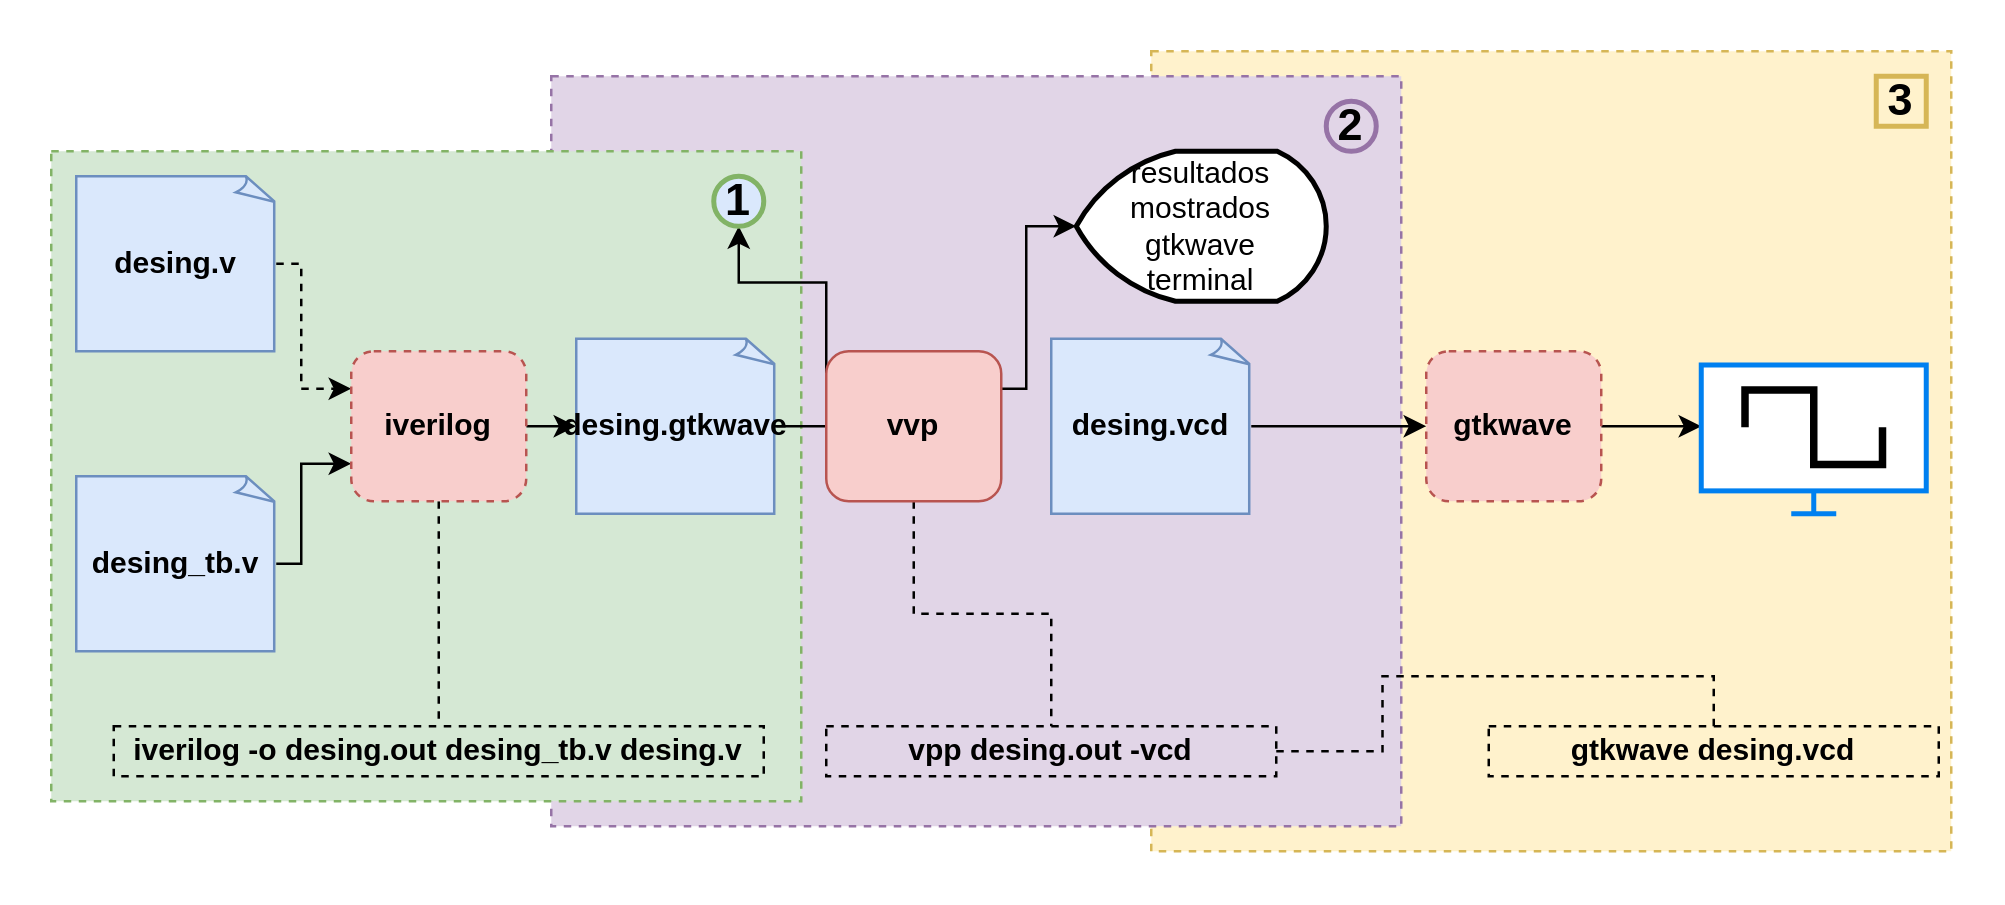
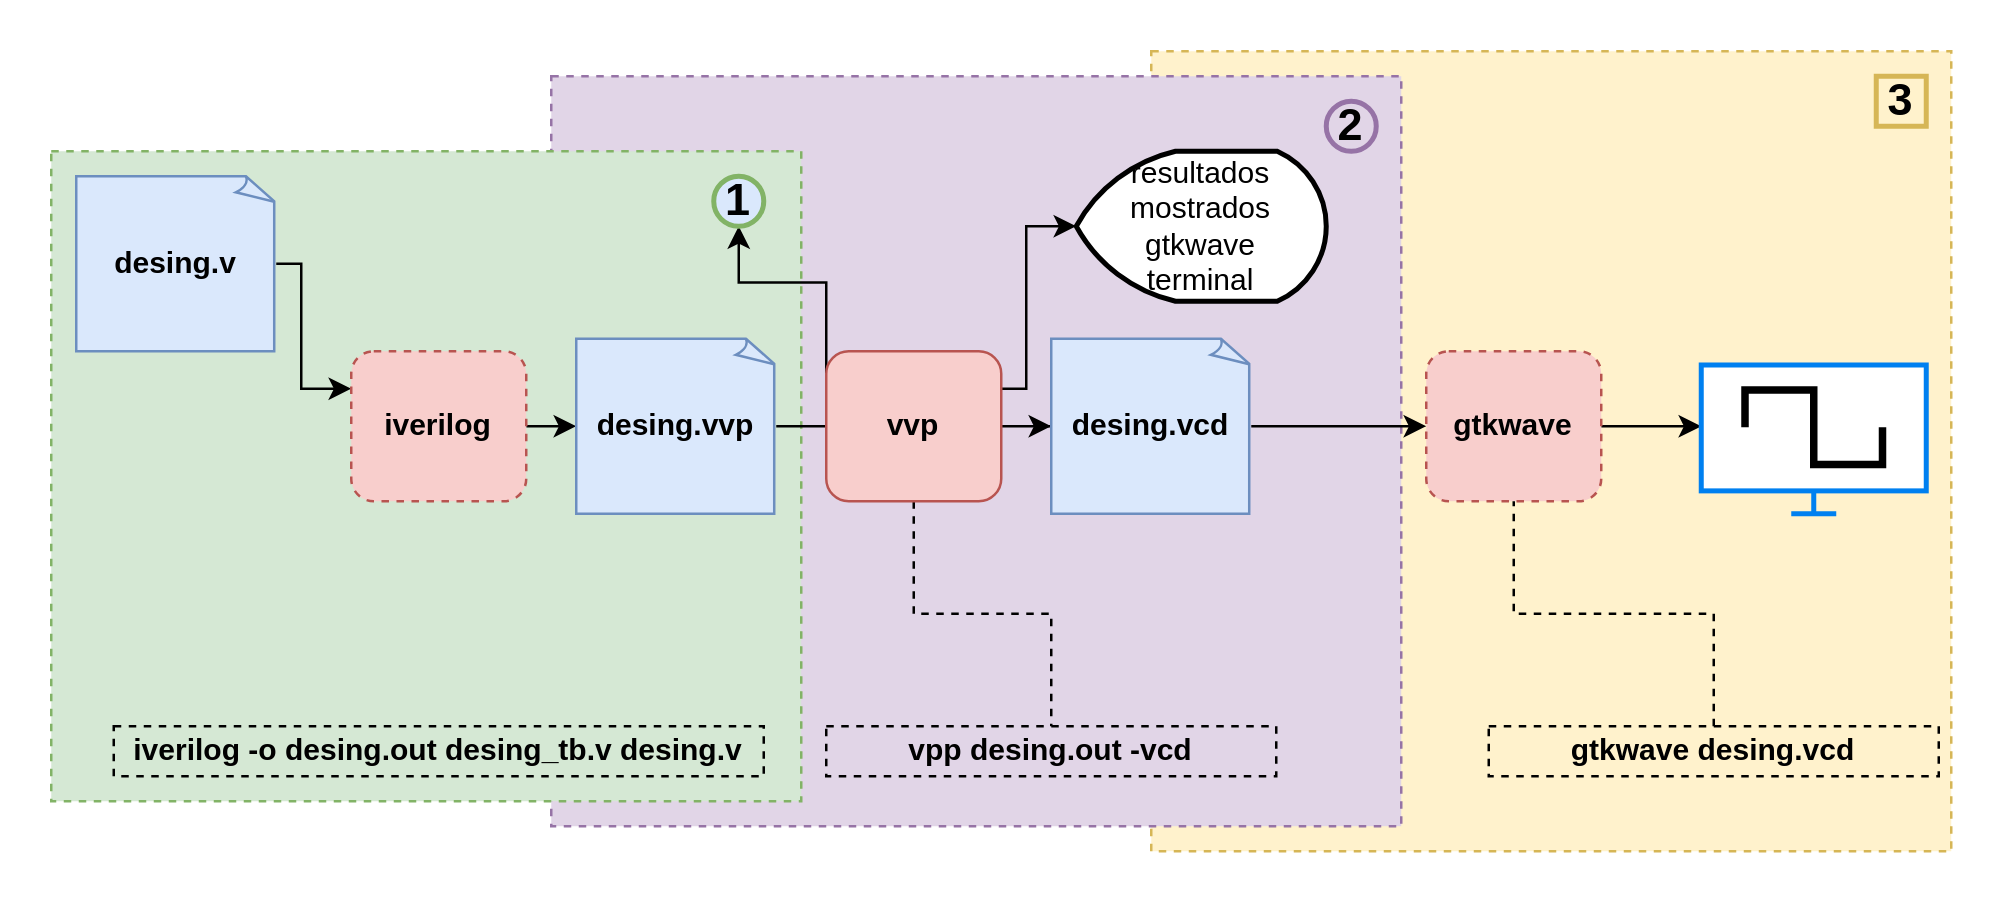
  <mxCell id="0" />
  <mxCell id="1" parent="0" />
  <mxCell id="2" value="" style="rounded=0;whiteSpace=wrap;html=1;dashed=1;fillColor=#fff2cc;strokeColor=#d6b656;" parent="1" vertex="1"><mxGeometry x="460" y="20" width="320" height="320" as="geometry" /></mxCell>
  <mxCell id="3" value="" style="rounded=0;whiteSpace=wrap;html=1;dashed=1;fillColor=#e1d5e7;strokeColor=#9673a6;" parent="1" vertex="1"><mxGeometry x="220" y="30" width="340" height="300" as="geometry" /></mxCell>
  <mxCell id="4" value="" style="rounded=0;whiteSpace=wrap;html=1;dashed=1;fillColor=#d5e8d4;strokeColor=#82b366;" parent="1" vertex="1"><mxGeometry x="20" y="60" width="300" height="260" as="geometry" /></mxCell>
- <mxCell id="5" style="edgeStyle=orthogonalEdgeStyle;rounded=0;orthogonalLoop=1;jettySize=auto;html=1;exitX=1;exitY=0.5;exitDx=0;exitDy=0;exitPerimeter=0;entryX=0;entryY=0.25;entryDx=0;entryDy=0;dashed=1;" parent="1" source="6" target="11" edge="1"><mxGeometry relative="1" as="geometry"><Array as="points"><mxPoint x="120" y="105" /><mxPoint x="120" y="155" /></Array></mxGeometry></mxCell>
+ <mxCell id="5" style="edgeStyle=orthogonalEdgeStyle;rounded=0;orthogonalLoop=1;jettySize=auto;html=1;exitX=1;exitY=0.5;exitDx=0;exitDy=0;exitPerimeter=0;entryX=0;entryY=0.25;entryDx=0;entryDy=0;" parent="1" source="6" target="11" edge="1"><mxGeometry relative="1" as="geometry"><Array as="points"><mxPoint x="120" y="105" /><mxPoint x="120" y="155" /></Array></mxGeometry></mxCell>
  <mxCell id="6" value="desing.v" style="whiteSpace=wrap;html=1;shape=mxgraph.basic.document;fillColor=#dae8fc;strokeColor=#6c8ebf;fontStyle=1" parent="1" vertex="1"><mxGeometry x="30" y="70" width="80" height="70" as="geometry" /></mxCell>
- <mxCell id="7" style="edgeStyle=orthogonalEdgeStyle;rounded=0;orthogonalLoop=1;jettySize=auto;html=1;exitX=1;exitY=0.5;exitDx=0;exitDy=0;exitPerimeter=0;entryX=0;entryY=0.75;entryDx=0;entryDy=0;" parent="1" source="8" target="11" edge="1"><mxGeometry relative="1" as="geometry"><Array as="points"><mxPoint x="120" y="225" /><mxPoint x="120" y="185" /></Array></mxGeometry></mxCell>
- <mxCell id="8" value="desing_tb.v" style="whiteSpace=wrap;html=1;shape=mxgraph.basic.document;fillColor=#dae8fc;strokeColor=#6c8ebf;fontStyle=1" parent="1" vertex="1"><mxGeometry x="30" y="190" width="80" height="70" as="geometry" /></mxCell>
  <mxCell id="9" style="edgeStyle=orthogonalEdgeStyle;rounded=0;orthogonalLoop=1;jettySize=auto;html=1;exitX=1;exitY=0.5;exitDx=0;exitDy=0;entryX=0;entryY=0.5;entryDx=0;entryDy=0;entryPerimeter=0;" parent="1" source="11" target="13" edge="1"><mxGeometry relative="1" as="geometry" /></mxCell>
- <mxCell id="10" style="edgeStyle=orthogonalEdgeStyle;rounded=0;orthogonalLoop=1;jettySize=auto;html=1;exitX=0.5;exitY=1;exitDx=0;exitDy=0;entryX=0.5;entryY=0;entryDx=0;entryDy=0;endArrow=none;endFill=0;dashed=1;" parent="1" source="11" target="23" edge="1"><mxGeometry relative="1" as="geometry" /></mxCell>
  <mxCell id="11" value="iverilog" style="rounded=1;whiteSpace=wrap;html=1;fontStyle=1;fillColor=#f8cecc;strokeColor=#b85450;dashed=1;" parent="1" vertex="1"><mxGeometry x="140" y="140" width="70" height="60" as="geometry" /></mxCell>
  <mxCell id="12" style="edgeStyle=orthogonalEdgeStyle;rounded=0;orthogonalLoop=1;jettySize=auto;html=1;exitX=1;exitY=0.5;exitDx=0;exitDy=0;exitPerimeter=0;" parent="1" source="13" target="29" edge="1"><mxGeometry relative="1" as="geometry" /></mxCell>
- <mxCell id="13" value="desing.gtkwave" style="whiteSpace=wrap;html=1;shape=mxgraph.basic.document;fillColor=#dae8fc;strokeColor=#6c8ebf;fontStyle=1" parent="1" vertex="1"><mxGeometry x="230" y="135" width="80" height="70" as="geometry" /></mxCell>
+ <mxCell id="13" value="desing.vvp" style="whiteSpace=wrap;html=1;shape=mxgraph.basic.document;fillColor=#dae8fc;strokeColor=#6c8ebf;fontStyle=1" parent="1" vertex="1"><mxGeometry x="230" y="135" width="80" height="70" as="geometry" /></mxCell>
+ <mxCell id="14" style="edgeStyle=orthogonalEdgeStyle;rounded=0;orthogonalLoop=1;jettySize=auto;html=1;exitX=1;exitY=0.5;exitDx=0;exitDy=0;" parent="1" source="17" target="19" edge="1"><mxGeometry relative="1" as="geometry" /></mxCell>
  <mxCell id="15" style="edgeStyle=orthogonalEdgeStyle;rounded=0;orthogonalLoop=1;jettySize=auto;html=1;exitX=1;exitY=0.25;exitDx=0;exitDy=0;entryX=0;entryY=0.5;entryDx=0;entryDy=0;entryPerimeter=0;" parent="1" source="17" target="20" edge="1"><mxGeometry relative="1" as="geometry"><Array as="points"><mxPoint x="410" y="155" /><mxPoint x="410" y="90" /></Array></mxGeometry></mxCell>
  <mxCell id="16" style="edgeStyle=orthogonalEdgeStyle;rounded=0;orthogonalLoop=1;jettySize=auto;html=1;exitX=0.5;exitY=1;exitDx=0;exitDy=0;entryX=0.5;entryY=0;entryDx=0;entryDy=0;dashed=1;endArrow=none;endFill=0;" parent="1" source="17" target="24" edge="1"><mxGeometry relative="1" as="geometry" /></mxCell>
  <mxCell id="17" value="vvp" style="rounded=1;whiteSpace=wrap;html=1;fontStyle=1;fillColor=#f8cecc;strokeColor=#b85450;" parent="1" vertex="1"><mxGeometry x="330" y="140" width="70" height="60" as="geometry" /></mxCell>
  <mxCell id="18" style="edgeStyle=orthogonalEdgeStyle;rounded=0;orthogonalLoop=1;jettySize=auto;html=1;exitX=1;exitY=0.5;exitDx=0;exitDy=0;exitPerimeter=0;entryX=0;entryY=0.5;entryDx=0;entryDy=0;" parent="1" source="19" target="22" edge="1"><mxGeometry relative="1" as="geometry" /></mxCell>
  <mxCell id="19" value="desing.vcd" style="whiteSpace=wrap;html=1;shape=mxgraph.basic.document;fillColor=#dae8fc;strokeColor=#6c8ebf;fontStyle=1" parent="1" vertex="1"><mxGeometry x="420" y="135" width="80" height="70" as="geometry" /></mxCell>
  <mxCell id="20" value="resultados mostrados gtkwave&lt;br&gt;terminal" style="strokeWidth=2;html=1;shape=mxgraph.flowchart.display;whiteSpace=wrap;" parent="1" vertex="1"><mxGeometry x="430" y="60" width="100" height="60" as="geometry" /></mxCell>
  <mxCell id="21" style="edgeStyle=orthogonalEdgeStyle;rounded=0;orthogonalLoop=1;jettySize=auto;html=1;exitX=1;exitY=0.5;exitDx=0;exitDy=0;entryX=0;entryY=0.412;entryDx=0;entryDy=0;entryPerimeter=0;endArrow=classic;endFill=1;" parent="1" source="22" target="27" edge="1"><mxGeometry relative="1" as="geometry" /></mxCell>
  <mxCell id="22" value="gtkwave" style="rounded=1;whiteSpace=wrap;html=1;fontStyle=1;fillColor=#f8cecc;strokeColor=#b85450;dashed=1;" parent="1" vertex="1"><mxGeometry x="570" y="140" width="70" height="60" as="geometry" /></mxCell>
  <mxCell id="23" value="iverilog -o desing.out desing_tb.v desing.v" style="rounded=0;whiteSpace=wrap;html=1;gradientColor=none;dashed=1;fontStyle=1;fillColor=none;" parent="1" vertex="1"><mxGeometry x="45" y="290" width="260" height="20" as="geometry" /></mxCell>
  <mxCell id="24" value="vpp desing.out -vcd" style="rounded=0;whiteSpace=wrap;html=1;gradientColor=none;dashed=1;fontStyle=1;fillColor=none;" parent="1" vertex="1"><mxGeometry x="330" y="290" width="180" height="20" as="geometry" /></mxCell>
- <mxCell id="25" style="edgeStyle=orthogonalEdgeStyle;rounded=0;orthogonalLoop=1;jettySize=auto;html=1;exitX=0.5;exitY=0;exitDx=0;exitDy=0;dashed=1;endArrow=none;endFill=0;" parent="1" source="26" target="24" edge="1"><mxGeometry relative="1" as="geometry" /></mxCell>
+ <mxCell id="25" style="edgeStyle=orthogonalEdgeStyle;rounded=0;orthogonalLoop=1;jettySize=auto;html=1;exitX=0.5;exitY=0;exitDx=0;exitDy=0;entryX=0.5;entryY=1;entryDx=0;entryDy=0;dashed=1;endArrow=none;endFill=0;" parent="1" source="26" target="22" edge="1"><mxGeometry relative="1" as="geometry" /></mxCell>
  <mxCell id="26" value="gtkwave desing.vcd" style="rounded=0;whiteSpace=wrap;html=1;gradientColor=none;dashed=1;fontStyle=1;fillColor=none;" parent="1" vertex="1"><mxGeometry x="595" y="290" width="180" height="20" as="geometry" /></mxCell>
  <mxCell id="27" value="" style="html=1;verticalLabelPosition=bottom;align=center;labelBackgroundColor=#ffffff;verticalAlign=top;strokeWidth=2;strokeColor=#0080F0;shadow=0;dashed=0;shape=mxgraph.ios7.icons.monitor;fillColor=default;gradientColor=none;" parent="1" vertex="1"><mxGeometry x="680" y="145.5" width="90" height="59.5" as="geometry" /></mxCell>
  <mxCell id="28" value="" style="pointerEvents=1;verticalLabelPosition=bottom;shadow=0;dashed=0;align=center;html=1;verticalAlign=top;shape=mxgraph.electrical.waveforms.square_wave;fillColor=none;gradientColor=none;strokeWidth=3;" parent="1" vertex="1"><mxGeometry x="697.5" y="155.5" width="55" height="29.75" as="geometry" /></mxCell>
  <mxCell id="29" value="1" style="ellipse;whiteSpace=wrap;html=1;strokeWidth=2;fillColor=#dae8fc;fontStyle=1;fontSize=18;strokeColor=#82b366;" parent="1" vertex="1"><mxGeometry x="285" y="70" width="20" height="20" as="geometry" /></mxCell>
  <mxCell id="30" value="2" style="ellipse;whiteSpace=wrap;html=1;strokeWidth=2;fillColor=#e1d5e7;fontStyle=1;fontSize=18;strokeColor=#9673a6;" parent="1" vertex="1"><mxGeometry x="530" y="40" width="20" height="20" as="geometry" /></mxCell>
  <mxCell id="31" value="3" style="whiteSpace=wrap;html=1;strokeWidth=2;fillColor=#fff2cc;fontStyle=1;fontSize=18;strokeColor=#d6b656;rounded=0;" parent="1" vertex="1"><mxGeometry x="750" y="30" width="20" height="20" as="geometry" /></mxCell>
